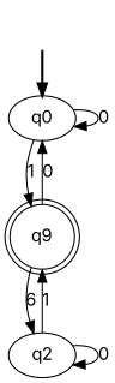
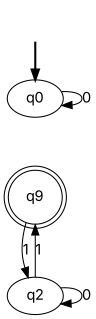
  digraph {
    fontname=Inter
    node [fontname=Inter]
    edge [fontname=Inter]
    fake [style=invisible]
    q0 [root=true]
    n3 [label=q9 shape=doublecircle]
    q2
    fake -> q0 [style=bold]
    q0 -> q0 [label=0]
-   q0 -> n3 [label=1]
-   n3 -> q0 [label=0]
-   n3 -> q2 [label=6]
+   n3 -> q2 [label=1]
    q2 -> n3 [label=1]
    q2 -> q2 [label=0]
  }
